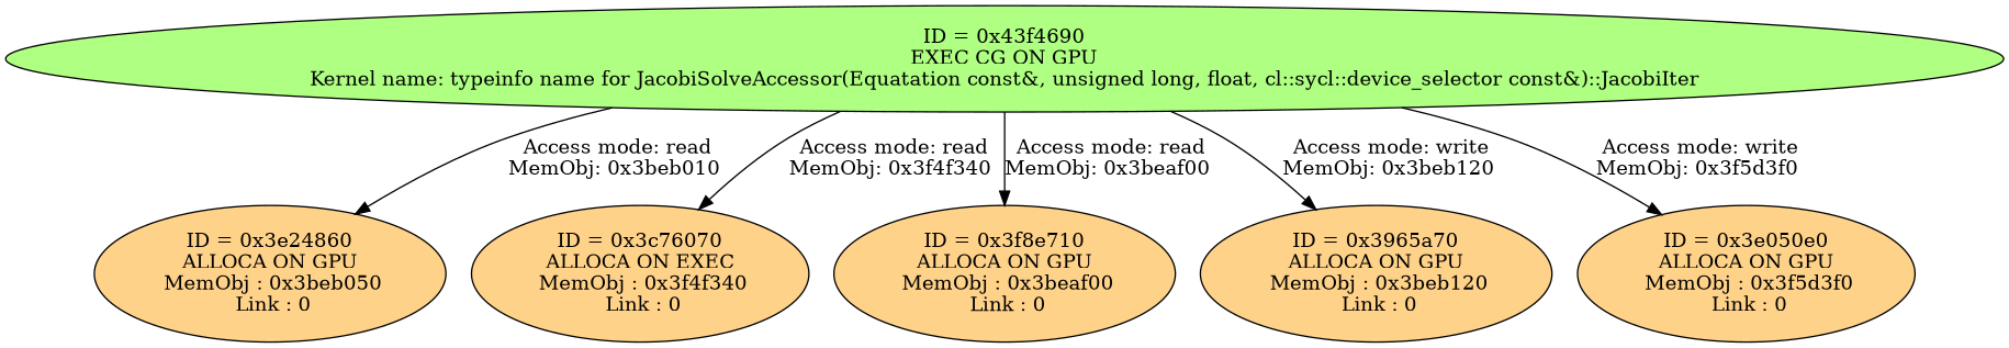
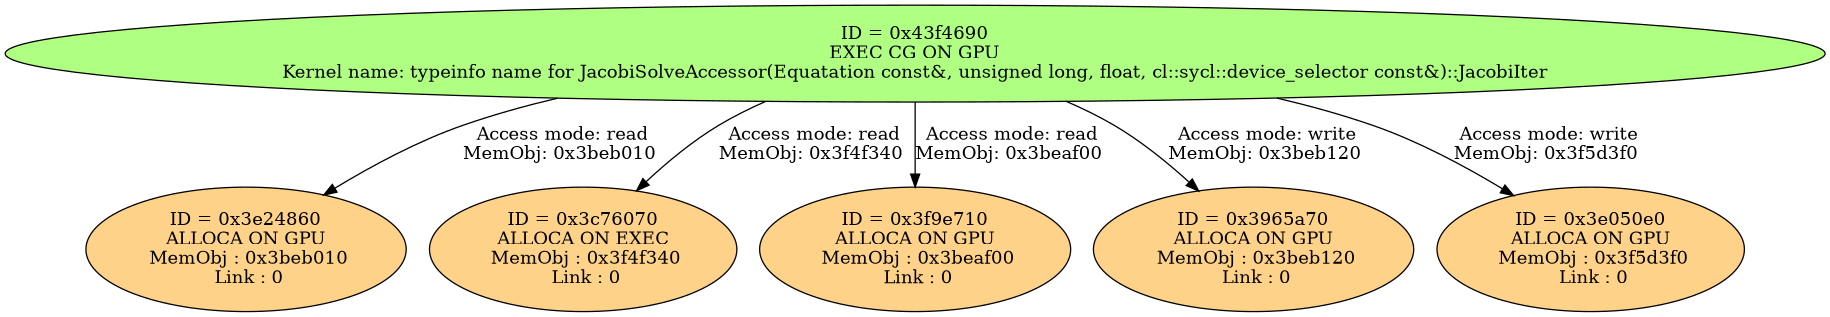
  strict digraph {
    node [fillcolor="#FFD28A" style=filled]
    n1 [fillcolor="#AFFF82" label="ID = 0x43f4690\nEXEC CG ON GPU\nKernel name: typeinfo name for JacobiSolveAccessor(Equatation const&, unsigned long, float, cl::sycl::device_selector const&)::JacobiIter\n"]
-   n2 [label="ID = 0x3e24860\nALLOCA ON GPU\n MemObj : 0x3beb050\n Link : 0\n"]
+   n2 [label="ID = 0x3e24860\nALLOCA ON GPU\n MemObj : 0x3beb010\n Link : 0\n"]
    n3 [label="ID = 0x3c76070\nALLOCA ON EXEC\n MemObj : 0x3f4f340\n Link : 0\n"]
-   n4 [label="ID = 0x3f8e710\nALLOCA ON GPU\n MemObj : 0x3beaf00\n Link : 0\n"]
+   n4 [label="ID = 0x3f9e710\nALLOCA ON GPU\n MemObj : 0x3beaf00\n Link : 0\n"]
    n5 [label="ID = 0x3965a70\nALLOCA ON GPU\n MemObj : 0x3beb120\n Link : 0\n"]
    n6 [label="ID = 0x3e050e0\nALLOCA ON GPU\n MemObj : 0x3f5d3f0\n Link : 0\n"]
    n1 -> n2 [label="Access mode: read\nMemObj: 0x3beb010 "]
    n1 -> n3 [label="Access mode: read\nMemObj: 0x3f4f340 "]
    n1 -> n4 [label="Access mode: read\nMemObj: 0x3beaf00 "]
    n1 -> n5 [label="Access mode: write\nMemObj: 0x3beb120 "]
    n1 -> n6 [label="Access mode: write\nMemObj: 0x3f5d3f0 "]
  }
